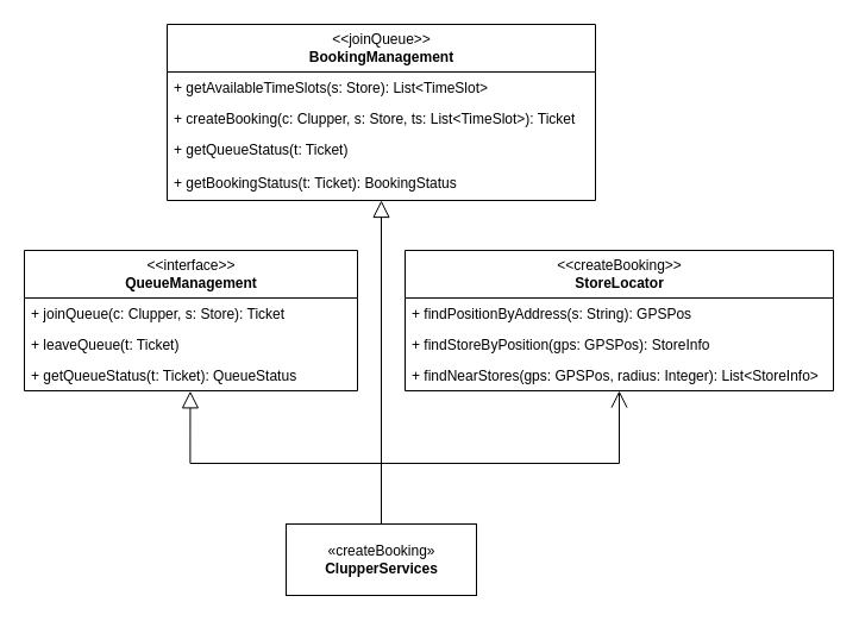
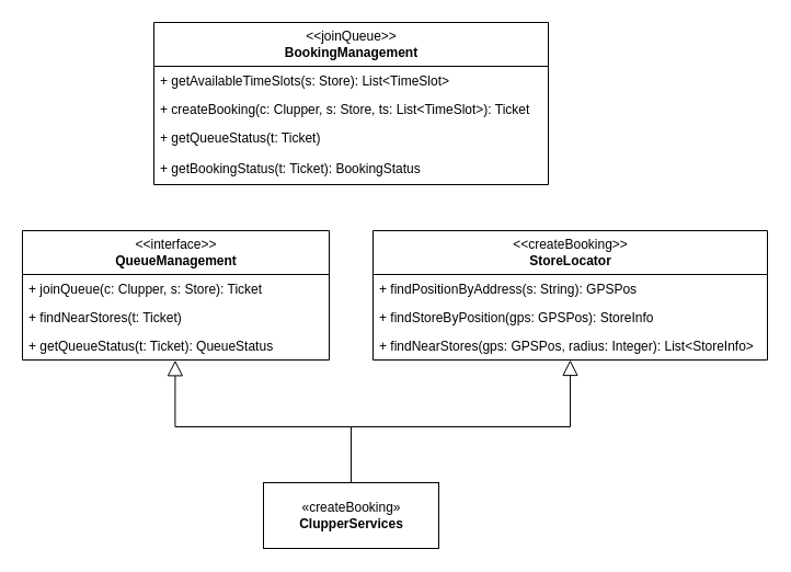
  <mxCell id="0" />
  <mxCell id="1" parent="0" />
  <mxCell id="2" value="&lt;span style=&quot;font-weight: normal&quot;&gt;&amp;lt;&amp;lt;interface&amp;gt;&amp;gt;&lt;br&gt;&lt;/span&gt;QueueManagement" style="swimlane;fontStyle=1;childLayout=stackLayout;horizontal=1;startSize=40;fillColor=none;horizontalStack=0;resizeParent=1;resizeParentMax=0;resizeLast=0;collapsible=1;marginBottom=0;html=1;" parent="1" vertex="1"><mxGeometry x="20" y="210" width="280" height="118" as="geometry" /></mxCell>
  <mxCell id="3" value="+ joinQueue(c: Clupper, s: Store): Ticket" style="text;strokeColor=none;fillColor=none;align=left;verticalAlign=top;spacingLeft=4;spacingRight=4;overflow=hidden;rotatable=0;points=[[0,0.5],[1,0.5]];portConstraint=eastwest;" parent="2" vertex="1"><mxGeometry y="40" width="280" height="26" as="geometry" /></mxCell>
- <mxCell id="4" value="+ leaveQueue(t: Ticket)" style="text;strokeColor=none;fillColor=none;align=left;verticalAlign=top;spacingLeft=4;spacingRight=4;overflow=hidden;rotatable=0;points=[[0,0.5],[1,0.5]];portConstraint=eastwest;" parent="2" vertex="1"><mxGeometry y="66" width="280" height="26" as="geometry" /></mxCell>
+ <mxCell id="4" value="+ findNearStores(t: Ticket)" style="text;strokeColor=none;fillColor=none;align=left;verticalAlign=top;spacingLeft=4;spacingRight=4;overflow=hidden;rotatable=0;points=[[0,0.5],[1,0.5]];portConstraint=eastwest;" parent="2" vertex="1"><mxGeometry y="66" width="280" height="26" as="geometry" /></mxCell>
  <mxCell id="5" value="+ getQueueStatus(t: Ticket): QueueStatus" style="text;strokeColor=none;fillColor=none;align=left;verticalAlign=top;spacingLeft=4;spacingRight=4;overflow=hidden;rotatable=0;points=[[0,0.5],[1,0.5]];portConstraint=eastwest;" parent="2" vertex="1"><mxGeometry y="92" width="280" height="26" as="geometry" /></mxCell>
- <mxCell id="6" style="edgeStyle=orthogonalEdgeStyle;rounded=0;jumpSize=6;orthogonalLoop=1;jettySize=auto;html=1;exitX=0.5;exitY=0;exitDx=0;exitDy=0;shadow=0;endArrow=block;endFill=0;endSize=12;entryX=0.5;entryY=1;entryDx=0;entryDy=0;" parent="1" source="9" target="10" edge="1"><mxGeometry relative="1" as="geometry"><mxPoint x="320" y="170" as="targetPoint" /></mxGeometry></mxCell>
  <mxCell id="7" style="edgeStyle=orthogonalEdgeStyle;rounded=0;jumpSize=6;orthogonalLoop=1;jettySize=auto;html=1;exitX=0.5;exitY=0;exitDx=0;exitDy=0;shadow=0;endArrow=block;endFill=0;endSize=12;entryX=0.498;entryY=1.011;entryDx=0;entryDy=0;entryPerimeter=0;" parent="1" source="9" edge="1" target="5"><mxGeometry relative="1" as="geometry"><mxPoint x="76" y="329" as="targetPoint" /></mxGeometry></mxCell>
- <mxCell id="8" style="edgeStyle=orthogonalEdgeStyle;rounded=0;jumpSize=6;orthogonalLoop=1;jettySize=auto;html=1;exitX=0.5;exitY=0;exitDx=0;exitDy=0;shadow=0;endArrow=open;endFill=0;endSize=12;entryX=0.5;entryY=1;entryDx=0;entryDy=0;" parent="1" source="9" target="15" edge="1"><mxGeometry relative="1" as="geometry"><mxPoint x="721" y="169" as="targetPoint" /></mxGeometry></mxCell>
+ <mxCell id="8" style="edgeStyle=orthogonalEdgeStyle;rounded=0;jumpSize=6;orthogonalLoop=1;jettySize=auto;html=1;exitX=0.5;exitY=0;exitDx=0;exitDy=0;shadow=0;endArrow=block;endFill=0;endSize=12;entryX=0.5;entryY=1;entryDx=0;entryDy=0;" parent="1" source="9" target="15" edge="1"><mxGeometry relative="1" as="geometry"><mxPoint x="721" y="169" as="targetPoint" /></mxGeometry></mxCell>
  <mxCell id="9" value="«createBooking»&lt;br&gt;&lt;b&gt;ClupperServices&lt;br&gt;&lt;/b&gt;" style="html=1;" parent="1" vertex="1"><mxGeometry x="240" y="440" width="160" height="60" as="geometry" /></mxCell>
  <mxCell id="10" value="&amp;lt;&amp;lt;joinQueue&amp;gt;&amp;gt;&lt;br&gt;&lt;b&gt;BookingManagement&lt;/b&gt;" style="swimlane;fontStyle=0;childLayout=stackLayout;horizontal=1;startSize=40;fillColor=none;horizontalStack=0;resizeParent=1;resizeParentMax=0;resizeLast=0;collapsible=1;marginBottom=0;html=1;" parent="1" vertex="1"><mxGeometry x="140" y="20" width="360" height="148" as="geometry" /></mxCell>
  <mxCell id="11" value="+ getAvailableTimeSlots(s: Store): List&lt;TimeSlot&gt;" style="text;strokeColor=none;fillColor=none;align=left;verticalAlign=top;spacingLeft=4;spacingRight=4;overflow=hidden;rotatable=0;points=[[0,0.5],[1,0.5]];portConstraint=eastwest;" parent="10" vertex="1"><mxGeometry y="40" width="360" height="26" as="geometry" /></mxCell>
  <mxCell id="12" value="+ createBooking(c: Clupper, s: Store, ts: List&lt;TimeSlot&gt;): Ticket" style="text;strokeColor=none;fillColor=none;align=left;verticalAlign=top;spacingLeft=4;spacingRight=4;overflow=hidden;rotatable=0;points=[[0,0.5],[1,0.5]];portConstraint=eastwest;" parent="10" vertex="1"><mxGeometry y="66" width="360" height="26" as="geometry" /></mxCell>
  <mxCell id="13" value="+ getQueueStatus(t: Ticket)" style="text;strokeColor=none;fillColor=none;align=left;verticalAlign=top;spacingLeft=4;spacingRight=4;overflow=hidden;rotatable=0;points=[[0,0.5],[1,0.5]];portConstraint=eastwest;" parent="10" vertex="1"><mxGeometry y="92" width="360" height="28" as="geometry" /></mxCell>
  <mxCell id="14" value="+ getBookingStatus(t: Ticket): BookingStatus" style="text;strokeColor=none;fillColor=none;align=left;verticalAlign=top;spacingLeft=4;spacingRight=4;overflow=hidden;rotatable=0;points=[[0,0.5],[1,0.5]];portConstraint=eastwest;" parent="10" vertex="1"><mxGeometry y="120" width="360" height="28" as="geometry" /></mxCell>
  <mxCell id="15" value="&amp;lt;&amp;lt;createBooking&amp;gt;&amp;gt;&lt;br&gt;&lt;b&gt;StoreLocator&lt;/b&gt;" style="swimlane;fontStyle=0;childLayout=stackLayout;horizontal=1;startSize=40;fillColor=none;horizontalStack=0;resizeParent=1;resizeParentMax=0;resizeLast=0;collapsible=1;marginBottom=0;html=1;" parent="1" vertex="1"><mxGeometry x="340" y="210" width="360" height="118" as="geometry" /></mxCell>
  <mxCell id="16" value="+ findPositionByAddress(s: String): GPSPos" style="text;strokeColor=none;fillColor=none;align=left;verticalAlign=top;spacingLeft=4;spacingRight=4;overflow=hidden;rotatable=0;points=[[0,0.5],[1,0.5]];portConstraint=eastwest;" parent="15" vertex="1"><mxGeometry y="40" width="360" height="26" as="geometry" /></mxCell>
  <mxCell id="17" value="+ findStoreByPosition(gps: GPSPos): StoreInfo" style="text;strokeColor=none;fillColor=none;align=left;verticalAlign=top;spacingLeft=4;spacingRight=4;overflow=hidden;rotatable=0;points=[[0,0.5],[1,0.5]];portConstraint=eastwest;" parent="15" vertex="1"><mxGeometry y="66" width="360" height="26" as="geometry" /></mxCell>
  <mxCell id="18" value="+ findNearStores(gps: GPSPos, radius: Integer): List&lt;StoreInfo&gt;" style="text;strokeColor=none;fillColor=none;align=left;verticalAlign=top;spacingLeft=4;spacingRight=4;overflow=hidden;rotatable=0;points=[[0,0.5],[1,0.5]];portConstraint=eastwest;" parent="15" vertex="1"><mxGeometry y="92" width="360" height="26" as="geometry" /></mxCell>
